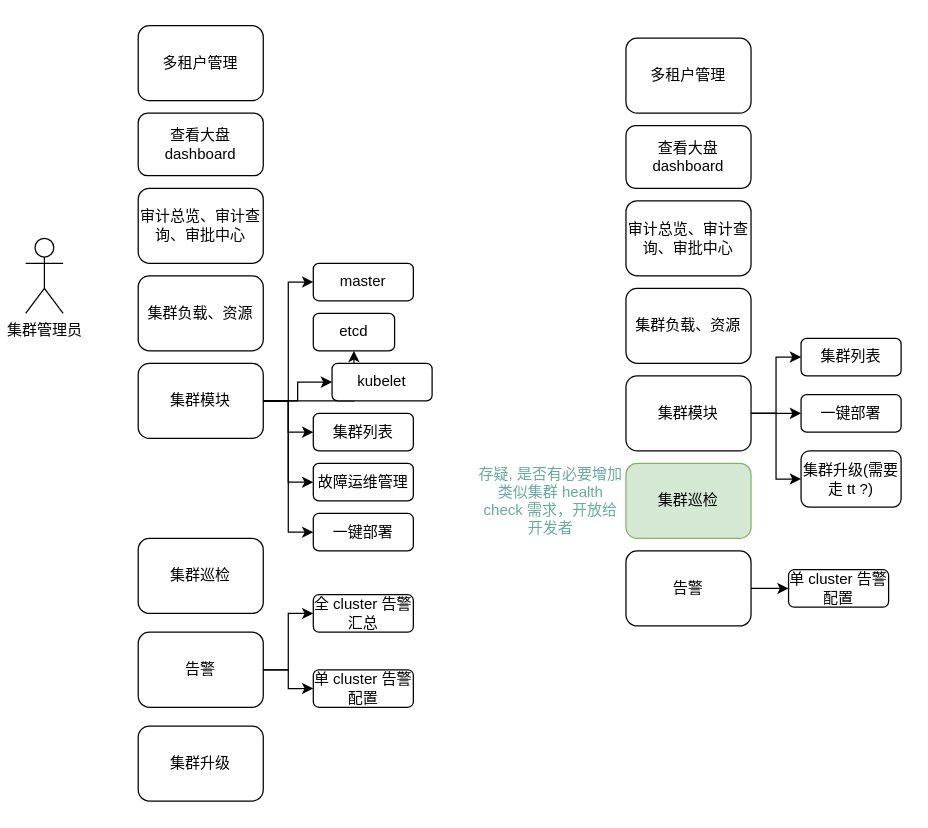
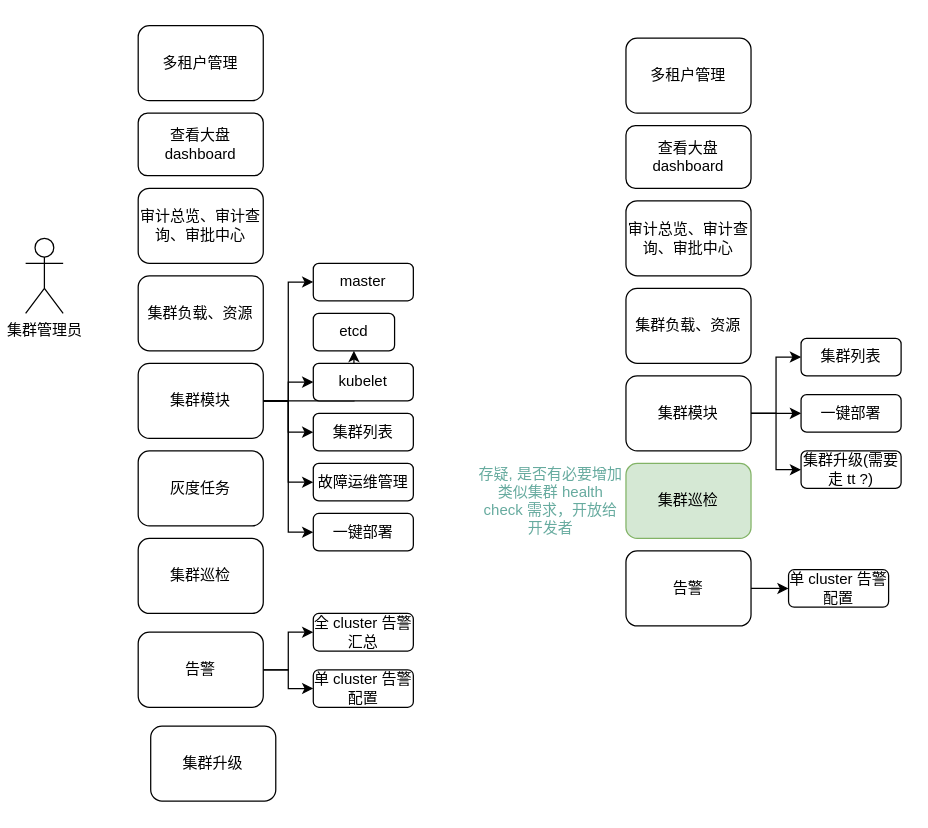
  <mxCell id="0" />
  <mxCell id="1" parent="0" />
  <mxCell id="2" value="集群管理员" style="shape=umlActor;verticalLabelPosition=bottom;verticalAlign=top;html=1;outlineConnect=0;" vertex="1" parent="1"><mxGeometry x="20" y="190" width="30" height="60" as="geometry" /></mxCell>
  <mxCell id="3" value="查看大盘 dashboard" style="shape=ext;rounded=1;html=1;whiteSpace=wrap;" vertex="1" parent="1"><mxGeometry x="110" y="90" width="100" height="50" as="geometry" /></mxCell>
  <mxCell id="4" value="审计总览、审计查询、审批中心" style="shape=ext;rounded=1;html=1;whiteSpace=wrap;" vertex="1" parent="1"><mxGeometry x="110" y="150" width="100" height="60" as="geometry" /></mxCell>
  <mxCell id="5" value="集群负载、资源" style="shape=ext;rounded=1;html=1;whiteSpace=wrap;" vertex="1" parent="1"><mxGeometry x="110" y="220" width="100" height="60" as="geometry" /></mxCell>
  <mxCell id="6" style="edgeStyle=orthogonalEdgeStyle;rounded=0;orthogonalLoop=1;jettySize=auto;html=1;entryX=0;entryY=0.5;entryDx=0;entryDy=0;" edge="1" parent="1" source="12" target="13"><mxGeometry relative="1" as="geometry" /></mxCell>
  <mxCell id="7" style="edgeStyle=orthogonalEdgeStyle;rounded=0;orthogonalLoop=1;jettySize=auto;html=1;" edge="1" parent="1" source="12" target="14"><mxGeometry relative="1" as="geometry" /></mxCell>
  <mxCell id="8" style="edgeStyle=orthogonalEdgeStyle;rounded=0;orthogonalLoop=1;jettySize=auto;html=1;entryX=0;entryY=0.5;entryDx=0;entryDy=0;" edge="1" parent="1" source="12" target="15"><mxGeometry relative="1" as="geometry" /></mxCell>
  <mxCell id="9" style="edgeStyle=orthogonalEdgeStyle;rounded=0;orthogonalLoop=1;jettySize=auto;html=1;entryX=0;entryY=0.5;entryDx=0;entryDy=0;" edge="1" parent="1" source="12" target="18"><mxGeometry relative="1" as="geometry" /></mxCell>
  <mxCell id="10" style="edgeStyle=orthogonalEdgeStyle;rounded=0;orthogonalLoop=1;jettySize=auto;html=1;entryX=0;entryY=0.5;entryDx=0;entryDy=0;" edge="1" parent="1" source="12" target="16"><mxGeometry relative="1" as="geometry" /></mxCell>
  <mxCell id="11" style="edgeStyle=orthogonalEdgeStyle;rounded=0;orthogonalLoop=1;jettySize=auto;html=1;entryX=0;entryY=0.5;entryDx=0;entryDy=0;" edge="1" parent="1" source="12" target="17"><mxGeometry relative="1" as="geometry" /></mxCell>
  <mxCell id="12" value="集群模块" style="shape=ext;rounded=1;html=1;whiteSpace=wrap;" vertex="1" parent="1"><mxGeometry x="110" y="290" width="100" height="60" as="geometry" /></mxCell>
  <mxCell id="13" value="master" style="shape=ext;rounded=1;html=1;whiteSpace=wrap;" vertex="1" parent="1"><mxGeometry x="250" y="210" width="80" height="30" as="geometry" /></mxCell>
  <mxCell id="14" value="etcd" style="shape=ext;rounded=1;html=1;whiteSpace=wrap;" vertex="1" parent="1"><mxGeometry x="250" y="250" width="65" height="30" as="geometry" /></mxCell>
- <mxCell id="15" value="kubelet" style="shape=ext;rounded=1;html=1;whiteSpace=wrap;" vertex="1" parent="1"><mxGeometry x="265" y="290" width="80" height="30" as="geometry" /></mxCell>
+ <mxCell id="15" value="kubelet" style="shape=ext;rounded=1;html=1;whiteSpace=wrap;" vertex="1" parent="1"><mxGeometry x="250" y="290" width="80" height="30" as="geometry" /></mxCell>
  <mxCell id="16" value="故障运维管理" style="shape=ext;rounded=1;html=1;whiteSpace=wrap;" vertex="1" parent="1"><mxGeometry x="250" y="370" width="80" height="30" as="geometry" /></mxCell>
  <mxCell id="17" value="一键部署" style="shape=ext;rounded=1;html=1;whiteSpace=wrap;" vertex="1" parent="1"><mxGeometry x="250" y="410" width="80" height="30" as="geometry" /></mxCell>
  <mxCell id="18" value="集群列表" style="shape=ext;rounded=1;html=1;whiteSpace=wrap;" vertex="1" parent="1"><mxGeometry x="250" y="330" width="80" height="30" as="geometry" /></mxCell>
+ <mxCell id="19" value="灰度任务" style="shape=ext;rounded=1;html=1;whiteSpace=wrap;" vertex="1" parent="1"><mxGeometry x="110" y="360" width="100" height="60" as="geometry" /></mxCell>
  <mxCell id="20" value="集群巡检" style="shape=ext;rounded=1;html=1;whiteSpace=wrap;" vertex="1" parent="1"><mxGeometry x="110" y="430" width="100" height="60" as="geometry" /></mxCell>
  <mxCell id="21" style="edgeStyle=orthogonalEdgeStyle;rounded=0;orthogonalLoop=1;jettySize=auto;html=1;entryX=0;entryY=0.5;entryDx=0;entryDy=0;" edge="1" parent="1" source="23" target="40"><mxGeometry relative="1" as="geometry" /></mxCell>
  <mxCell id="22" style="edgeStyle=orthogonalEdgeStyle;rounded=0;orthogonalLoop=1;jettySize=auto;html=1;entryX=0;entryY=0.5;entryDx=0;entryDy=0;" edge="1" parent="1" source="23" target="41"><mxGeometry relative="1" as="geometry" /></mxCell>
  <mxCell id="23" value="告警" style="shape=ext;rounded=1;html=1;whiteSpace=wrap;" vertex="1" parent="1"><mxGeometry x="110" y="505" width="100" height="60" as="geometry" /></mxCell>
- <mxCell id="24" value="集群升级" style="shape=ext;rounded=1;html=1;whiteSpace=wrap;" vertex="1" parent="1"><mxGeometry x="110" y="580" width="100" height="60" as="geometry" /></mxCell>
+ <mxCell id="24" value="集群升级" style="shape=ext;rounded=1;html=1;whiteSpace=wrap;" vertex="1" parent="1"><mxGeometry x="120" y="580" width="100" height="60" as="geometry" /></mxCell>
  <mxCell id="25" value="多租户管理" style="shape=ext;rounded=1;html=1;whiteSpace=wrap;" vertex="1" parent="1"><mxGeometry x="110" y="20" width="100" height="60" as="geometry" /></mxCell>
  <mxCell id="26" value="查看大盘 dashboard" style="shape=ext;rounded=1;html=1;whiteSpace=wrap;" vertex="1" parent="1"><mxGeometry x="500" y="100" width="100" height="50" as="geometry" /></mxCell>
  <mxCell id="27" value="审计总览、审计查询、审批中心" style="shape=ext;rounded=1;html=1;whiteSpace=wrap;" vertex="1" parent="1"><mxGeometry x="500" y="160" width="100" height="60" as="geometry" /></mxCell>
  <mxCell id="28" value="集群负载、资源" style="shape=ext;rounded=1;html=1;whiteSpace=wrap;" vertex="1" parent="1"><mxGeometry x="500" y="230" width="100" height="60" as="geometry" /></mxCell>
  <mxCell id="29" style="edgeStyle=orthogonalEdgeStyle;rounded=0;orthogonalLoop=1;jettySize=auto;html=1;entryX=0;entryY=0.5;entryDx=0;entryDy=0;" edge="1" parent="1" source="32" target="34"><mxGeometry relative="1" as="geometry" /></mxCell>
  <mxCell id="30" style="edgeStyle=orthogonalEdgeStyle;rounded=0;orthogonalLoop=1;jettySize=auto;html=1;entryX=0;entryY=0.5;entryDx=0;entryDy=0;" edge="1" parent="1" source="32" target="33"><mxGeometry relative="1" as="geometry" /></mxCell>
  <mxCell id="31" style="edgeStyle=orthogonalEdgeStyle;rounded=0;orthogonalLoop=1;jettySize=auto;html=1;entryX=0;entryY=0.5;entryDx=0;entryDy=0;" edge="1" parent="1" source="32" target="39"><mxGeometry relative="1" as="geometry" /></mxCell>
  <mxCell id="32" value="集群模块" style="shape=ext;rounded=1;html=1;whiteSpace=wrap;" vertex="1" parent="1"><mxGeometry x="500" y="300" width="100" height="60" as="geometry" /></mxCell>
  <mxCell id="33" value="一键部署" style="shape=ext;rounded=1;html=1;whiteSpace=wrap;" vertex="1" parent="1"><mxGeometry x="640" y="315" width="80" height="30" as="geometry" /></mxCell>
  <mxCell id="34" value="集群列表" style="shape=ext;rounded=1;html=1;whiteSpace=wrap;" vertex="1" parent="1"><mxGeometry x="640" y="270" width="80" height="30" as="geometry" /></mxCell>
  <mxCell id="35" value="集群巡检" style="shape=ext;rounded=1;html=1;whiteSpace=wrap;fillColor=#d5e8d4;strokeColor=#82b366;" vertex="1" parent="1"><mxGeometry x="500" y="370" width="100" height="60" as="geometry" /></mxCell>
  <mxCell id="36" style="edgeStyle=orthogonalEdgeStyle;rounded=0;orthogonalLoop=1;jettySize=auto;html=1;" edge="1" parent="1" source="37" target="42"><mxGeometry relative="1" as="geometry" /></mxCell>
  <mxCell id="37" value="告警" style="shape=ext;rounded=1;html=1;whiteSpace=wrap;" vertex="1" parent="1"><mxGeometry x="500" y="440" width="100" height="60" as="geometry" /></mxCell>
  <mxCell id="38" value="多租户管理" style="shape=ext;rounded=1;html=1;whiteSpace=wrap;" vertex="1" parent="1"><mxGeometry x="500" y="30" width="100" height="60" as="geometry" /></mxCell>
- <mxCell id="39" value="集群升级(需要走 tt ?)" style="shape=ext;rounded=1;html=1;whiteSpace=wrap;" vertex="1" parent="1"><mxGeometry x="640" y="360" width="80" height="45" as="geometry" /></mxCell>
- <mxCell id="40" value="全 cluster 告警汇总" style="shape=ext;rounded=1;html=1;whiteSpace=wrap;" vertex="1" parent="1"><mxGeometry x="250" y="475" width="80" height="30" as="geometry" /></mxCell>
+ <mxCell id="39" value="集群升级(需要走 tt ?)" style="shape=ext;rounded=1;html=1;whiteSpace=wrap;" vertex="1" parent="1"><mxGeometry x="640" y="360" width="80" height="30" as="geometry" /></mxCell>
+ <mxCell id="40" value="全 cluster 告警汇总" style="shape=ext;rounded=1;html=1;whiteSpace=wrap;" vertex="1" parent="1"><mxGeometry x="250" y="490" width="80" height="30" as="geometry" /></mxCell>
  <mxCell id="41" value="单 cluster 告警配置" style="shape=ext;rounded=1;html=1;whiteSpace=wrap;" vertex="1" parent="1"><mxGeometry x="250" y="535" width="80" height="30" as="geometry" /></mxCell>
  <mxCell id="42" value="单 cluster 告警配置" style="shape=ext;rounded=1;html=1;whiteSpace=wrap;" vertex="1" parent="1"><mxGeometry x="630" y="455" width="80" height="30" as="geometry" /></mxCell>
  <mxCell id="43" value="&lt;font style=&quot;font-size: 12px&quot; color=&quot;#67ab9f&quot;&gt;存疑, 是否有必要增加类似集群 health check 需求，开放给开发者&lt;/font&gt;" style="text;html=1;strokeColor=none;fillColor=none;align=center;verticalAlign=middle;whiteSpace=wrap;rounded=0;" vertex="1" parent="1"><mxGeometry x="380" y="380" width="120" height="40" as="geometry" /></mxCell>
